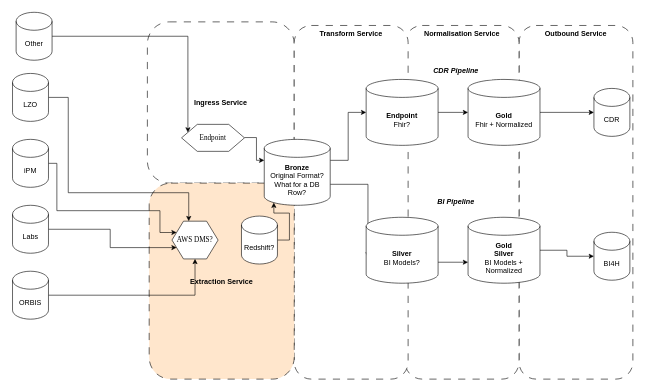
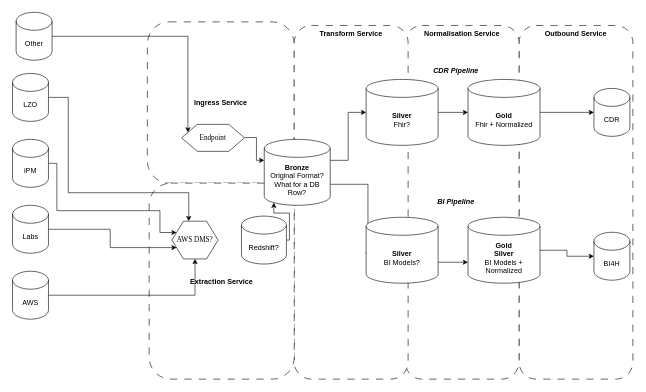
  <mxCell id="0" />
  <mxCell id="1" parent="0" />
  <mxCell id="2" value="&lt;b&gt;Ingress Service&lt;/b&gt;" style="rounded=1;whiteSpace=wrap;html=1;dashed=1;dashPattern=12 12;strokeWidth=1;verticalAlign=middle;" vertex="1" parent="1"><mxGeometry x="245" y="36" width="245" height="269" as="geometry" /></mxCell>
  <mxCell id="3" value="&lt;b&gt;Outbound Service&lt;/b&gt;" style="rounded=1;whiteSpace=wrap;html=1;dashed=1;dashPattern=12 12;strokeWidth=1;verticalAlign=top;" vertex="1" parent="1"><mxGeometry x="865" y="42" width="190" height="590" as="geometry" /></mxCell>
  <mxCell id="4" value="&lt;b&gt;Normalisation Service&lt;/b&gt;" style="rounded=1;whiteSpace=wrap;html=1;dashed=1;dashPattern=12 12;strokeWidth=1;verticalAlign=top;" vertex="1" parent="1"><mxGeometry x="675" y="42" width="190" height="590" as="geometry" /></mxCell>
  <mxCell id="5" value="&lt;b&gt;Transform Service&lt;/b&gt;" style="rounded=1;whiteSpace=wrap;html=1;dashed=1;dashPattern=12 12;strokeWidth=1;verticalAlign=top;" vertex="1" parent="1"><mxGeometry x="490" y="42" width="190" height="590" as="geometry" /></mxCell>
- <mxCell id="6" value="&lt;b&gt;Extraction Service&lt;/b&gt;" style="rounded=1;whiteSpace=wrap;html=1;dashed=1;dashPattern=12 12;strokeWidth=1;verticalAlign=middle;fillColor=#ffe6cc;" vertex="1" parent="1"><mxGeometry x="248" y="305" width="242" height="327" as="geometry" /></mxCell>
+ <mxCell id="6" value="&lt;b&gt;Extraction Service&lt;/b&gt;" style="rounded=1;whiteSpace=wrap;html=1;dashed=1;dashPattern=12 12;strokeWidth=1;verticalAlign=middle;" vertex="1" parent="1"><mxGeometry x="248" y="305" width="242" height="327" as="geometry" /></mxCell>
  <mxCell id="7" value="AWS DMS?" style="shape=hexagon;perimeter=hexagonPerimeter;whiteSpace=wrap;html=1;rounded=0;shadow=0;labelBackgroundColor=none;strokeWidth=1;fontFamily=Verdana;fontSize=12;align=center;" parent="1" vertex="1"><mxGeometry x="286" y="368.5" width="77" height="63" as="geometry" /></mxCell>
  <mxCell id="8" style="edgeStyle=orthogonalEdgeStyle;rounded=1;html=1;labelBackgroundColor=none;startArrow=none;startFill=0;startSize=5;endArrow=classicThin;endFill=1;endSize=5;jettySize=auto;orthogonalLoop=1;strokeWidth=1;fontFamily=Verdana;fontSize=8" parent="1" edge="1"><mxGeometry relative="1" as="geometry"><Array as="points"><mxPoint x="520" y="362" /><mxPoint x="520" y="62" /></Array><mxPoint x="760" y="62" as="targetPoint" /></mxGeometry></mxCell>
  <mxCell id="9" style="edgeStyle=orthogonalEdgeStyle;rounded=0;orthogonalLoop=1;jettySize=auto;html=1;exitX=1;exitY=0.5;exitDx=0;exitDy=0;exitPerimeter=0;" edge="1" parent="1" source="10" target="7"><mxGeometry relative="1" as="geometry"><Array as="points"><mxPoint x="113" y="162" /><mxPoint x="113" y="321" /><mxPoint x="314" y="321" /></Array></mxGeometry></mxCell>
  <mxCell id="10" value="LZO" style="shape=cylinder3;whiteSpace=wrap;html=1;boundedLbl=1;backgroundOutline=1;size=15;" vertex="1" parent="1"><mxGeometry x="20" y="122" width="60" height="80" as="geometry" /></mxCell>
  <mxCell id="11" style="edgeStyle=orthogonalEdgeStyle;rounded=0;orthogonalLoop=1;jettySize=auto;html=1;exitX=1;exitY=0.5;exitDx=0;exitDy=0;exitPerimeter=0;entryX=0;entryY=0.25;entryDx=0;entryDy=0;" edge="1" parent="1" source="12" target="7"><mxGeometry relative="1" as="geometry"><Array as="points"><mxPoint x="94" y="272" /><mxPoint x="94" y="351" /><mxPoint x="266" y="351" /></Array></mxGeometry></mxCell>
  <mxCell id="12" value="iPM" style="shape=cylinder3;whiteSpace=wrap;html=1;boundedLbl=1;backgroundOutline=1;size=15;" vertex="1" parent="1"><mxGeometry x="20" y="232" width="60" height="80" as="geometry" /></mxCell>
  <mxCell id="13" style="edgeStyle=orthogonalEdgeStyle;rounded=0;orthogonalLoop=1;jettySize=auto;html=1;exitX=1;exitY=0.5;exitDx=0;exitDy=0;exitPerimeter=0;entryX=0;entryY=0.75;entryDx=0;entryDy=0;" edge="1" parent="1" source="14" target="7"><mxGeometry relative="1" as="geometry" /></mxCell>
  <mxCell id="14" value="Labs" style="shape=cylinder3;whiteSpace=wrap;html=1;boundedLbl=1;backgroundOutline=1;size=15;" vertex="1" parent="1"><mxGeometry x="20" y="342" width="60" height="80" as="geometry" /></mxCell>
  <mxCell id="15" style="edgeStyle=orthogonalEdgeStyle;rounded=0;orthogonalLoop=1;jettySize=auto;html=1;exitX=1;exitY=0.5;exitDx=0;exitDy=0;exitPerimeter=0;entryX=0.5;entryY=1;entryDx=0;entryDy=0;" edge="1" parent="1" source="16" target="7"><mxGeometry relative="1" as="geometry" /></mxCell>
- <mxCell id="16" value="ORBIS" style="shape=cylinder3;whiteSpace=wrap;html=1;boundedLbl=1;backgroundOutline=1;size=15;" vertex="1" parent="1"><mxGeometry x="20" y="452" width="60" height="80" as="geometry" /></mxCell>
+ <mxCell id="16" value="AWS" style="shape=cylinder3;whiteSpace=wrap;html=1;boundedLbl=1;backgroundOutline=1;size=15;" vertex="1" parent="1"><mxGeometry x="20" y="452" width="60" height="80" as="geometry" /></mxCell>
  <mxCell id="17" style="edgeStyle=orthogonalEdgeStyle;rounded=0;orthogonalLoop=1;jettySize=auto;html=1;exitX=1;exitY=0.5;exitDx=0;exitDy=0;exitPerimeter=0;entryX=0.145;entryY=1;entryDx=0;entryDy=-4.35;entryPerimeter=0;" edge="1" parent="1" source="18" target="21"><mxGeometry relative="1" as="geometry"><Array as="points"><mxPoint x="482" y="400" /><mxPoint x="482" y="355" /><mxPoint x="456" y="355" /></Array></mxGeometry></mxCell>
- <mxCell id="18" value="Redshift?" style="shape=cylinder3;whiteSpace=wrap;html=1;boundedLbl=1;backgroundOutline=1;size=15;" vertex="1" parent="1"><mxGeometry x="402" y="360" width="60" height="80" as="geometry" /></mxCell>
+ <mxCell id="18" value="Redshift?" style="shape=cylinder3;whiteSpace=wrap;html=1;boundedLbl=1;backgroundOutline=1;size=15;" vertex="1" parent="1"><mxGeometry x="402" y="360" width="75" height="80" as="geometry" /></mxCell>
  <mxCell id="19" style="edgeStyle=orthogonalEdgeStyle;rounded=0;orthogonalLoop=1;jettySize=auto;html=1;exitX=1;exitY=0;exitDx=0;exitDy=35;exitPerimeter=0;entryX=0;entryY=0.5;entryDx=0;entryDy=0;entryPerimeter=0;" edge="1" parent="1" source="21" target="23"><mxGeometry relative="1" as="geometry" /></mxCell>
  <mxCell id="20" style="edgeStyle=orthogonalEdgeStyle;rounded=0;orthogonalLoop=1;jettySize=auto;html=1;exitX=1;exitY=0;exitDx=0;exitDy=75;exitPerimeter=0;entryX=0.025;entryY=0.609;entryDx=0;entryDy=0;entryPerimeter=0;" edge="1" parent="1" source="21" target="31"><mxGeometry relative="1" as="geometry" /></mxCell>
  <mxCell id="21" value="&lt;div&gt;&lt;b&gt;Bronze&lt;/b&gt;&lt;/div&gt;&lt;div&gt;Original Format?&lt;/div&gt;&lt;div&gt;What for a DB Row?&lt;br&gt;&lt;/div&gt;" style="shape=cylinder3;whiteSpace=wrap;html=1;boundedLbl=1;backgroundOutline=1;size=15;" vertex="1" parent="1"><mxGeometry x="440" y="232" width="110" height="110" as="geometry" /></mxCell>
  <mxCell id="22" style="edgeStyle=orthogonalEdgeStyle;rounded=0;orthogonalLoop=1;jettySize=auto;html=1;exitX=1;exitY=0.5;exitDx=0;exitDy=0;exitPerimeter=0;entryX=0;entryY=0.5;entryDx=0;entryDy=0;entryPerimeter=0;" edge="1" parent="1" source="23" target="25"><mxGeometry relative="1" as="geometry" /></mxCell>
- <mxCell id="23" value="&lt;b&gt;Endpoint&lt;br&gt;&lt;/b&gt;Fhir?&lt;b&gt;&lt;br&gt;&lt;/b&gt;" style="shape=cylinder3;whiteSpace=wrap;html=1;boundedLbl=1;backgroundOutline=1;size=15;" vertex="1" parent="1"><mxGeometry x="610" y="132" width="120" height="110" as="geometry" /></mxCell>
+ <mxCell id="23" value="&lt;b&gt;Silver&lt;br&gt;&lt;/b&gt;Fhir?&lt;b&gt;&lt;br&gt;&lt;/b&gt;" style="shape=cylinder3;whiteSpace=wrap;html=1;boundedLbl=1;backgroundOutline=1;size=15;" vertex="1" parent="1"><mxGeometry x="610" y="132" width="120" height="110" as="geometry" /></mxCell>
  <mxCell id="24" style="edgeStyle=orthogonalEdgeStyle;rounded=0;orthogonalLoop=1;jettySize=auto;html=1;exitX=1;exitY=0.5;exitDx=0;exitDy=0;exitPerimeter=0;entryX=0;entryY=0.5;entryDx=0;entryDy=0;entryPerimeter=0;" edge="1" parent="1" source="25" target="26"><mxGeometry relative="1" as="geometry" /></mxCell>
  <mxCell id="25" value="&lt;b&gt;Gold&lt;br&gt;&lt;/b&gt;Fhir + Normalized&lt;b&gt;&lt;br&gt;&lt;/b&gt;" style="shape=cylinder3;whiteSpace=wrap;html=1;boundedLbl=1;backgroundOutline=1;size=15;" vertex="1" parent="1"><mxGeometry x="780" y="132" width="120" height="110" as="geometry" /></mxCell>
  <mxCell id="26" value="CDR" style="shape=cylinder3;whiteSpace=wrap;html=1;boundedLbl=1;backgroundOutline=1;size=15;" vertex="1" parent="1"><mxGeometry x="990" y="147" width="60" height="80" as="geometry" /></mxCell>
  <mxCell id="27" value="BI4H" style="shape=cylinder3;whiteSpace=wrap;html=1;boundedLbl=1;backgroundOutline=1;size=15;" vertex="1" parent="1"><mxGeometry x="990" y="387" width="60" height="80" as="geometry" /></mxCell>
  <mxCell id="28" value="&lt;b&gt;CDR Pipeline&lt;/b&gt;" style="rounded=0;whiteSpace=wrap;html=1;strokeColor=none;fontStyle=2" vertex="1" parent="1"><mxGeometry x="700" y="102" width="120" height="30" as="geometry" /></mxCell>
  <mxCell id="29" value="&lt;b&gt;BI Pipeline&lt;/b&gt;" style="rounded=0;whiteSpace=wrap;html=1;strokeColor=none;fontStyle=2" vertex="1" parent="1"><mxGeometry x="700" y="322" width="120" height="30" as="geometry" /></mxCell>
  <mxCell id="30" style="edgeStyle=orthogonalEdgeStyle;rounded=0;orthogonalLoop=1;jettySize=auto;html=1;exitX=1;exitY=0;exitDx=0;exitDy=75;exitPerimeter=0;entryX=0;entryY=0;entryDx=0;entryDy=75;entryPerimeter=0;" edge="1" parent="1" source="31" target="33"><mxGeometry relative="1" as="geometry" /></mxCell>
  <mxCell id="31" value="&lt;b&gt;Silver&lt;br&gt;&lt;/b&gt;BI Models?&lt;b&gt;&lt;br&gt;&lt;/b&gt;" style="shape=cylinder3;whiteSpace=wrap;html=1;boundedLbl=1;backgroundOutline=1;size=15;" vertex="1" parent="1"><mxGeometry x="610" y="362" width="120" height="110" as="geometry" /></mxCell>
  <mxCell id="32" style="edgeStyle=orthogonalEdgeStyle;rounded=0;orthogonalLoop=1;jettySize=auto;html=1;exitX=1;exitY=0.5;exitDx=0;exitDy=0;exitPerimeter=0;entryX=0;entryY=0.5;entryDx=0;entryDy=0;entryPerimeter=0;" edge="1" parent="1" source="33" target="27"><mxGeometry relative="1" as="geometry" /></mxCell>
  <mxCell id="33" value="&lt;b&gt;Gold&lt;br&gt;&lt;/b&gt;&lt;b&gt;Silver&lt;br&gt;&lt;/b&gt;BI Models&lt;b&gt; &lt;/b&gt;+ Normalized&lt;b&gt;&lt;br&gt;&lt;/b&gt;" style="shape=cylinder3;whiteSpace=wrap;html=1;boundedLbl=1;backgroundOutline=1;size=15;" vertex="1" parent="1"><mxGeometry x="780" y="362" width="120" height="110" as="geometry" /></mxCell>
  <mxCell id="34" style="edgeStyle=orthogonalEdgeStyle;rounded=0;orthogonalLoop=1;jettySize=auto;html=1;exitX=1;exitY=0.5;exitDx=0;exitDy=0;exitPerimeter=0;entryX=0;entryY=0.25;entryDx=0;entryDy=0;" edge="1" parent="1" source="35" target="37"><mxGeometry relative="1" as="geometry" /></mxCell>
  <mxCell id="35" value="Other" style="shape=cylinder3;whiteSpace=wrap;html=1;boundedLbl=1;backgroundOutline=1;size=15;" vertex="1" parent="1"><mxGeometry x="26" y="20" width="60" height="80" as="geometry" /></mxCell>
  <mxCell id="36" style="edgeStyle=orthogonalEdgeStyle;rounded=0;orthogonalLoop=1;jettySize=auto;html=1;exitX=1;exitY=0.5;exitDx=0;exitDy=0;entryX=0;entryY=0;entryDx=0;entryDy=35;entryPerimeter=0;" edge="1" parent="1" source="37" target="21"><mxGeometry relative="1" as="geometry" /></mxCell>
  <mxCell id="37" value="Endpoint" style="shape=hexagon;perimeter=hexagonPerimeter;whiteSpace=wrap;html=1;rounded=0;shadow=0;labelBackgroundColor=none;strokeWidth=1;fontFamily=Verdana;fontSize=12;align=center;" vertex="1" parent="1"><mxGeometry x="302" y="207" width="105" height="45" as="geometry" /></mxCell>
